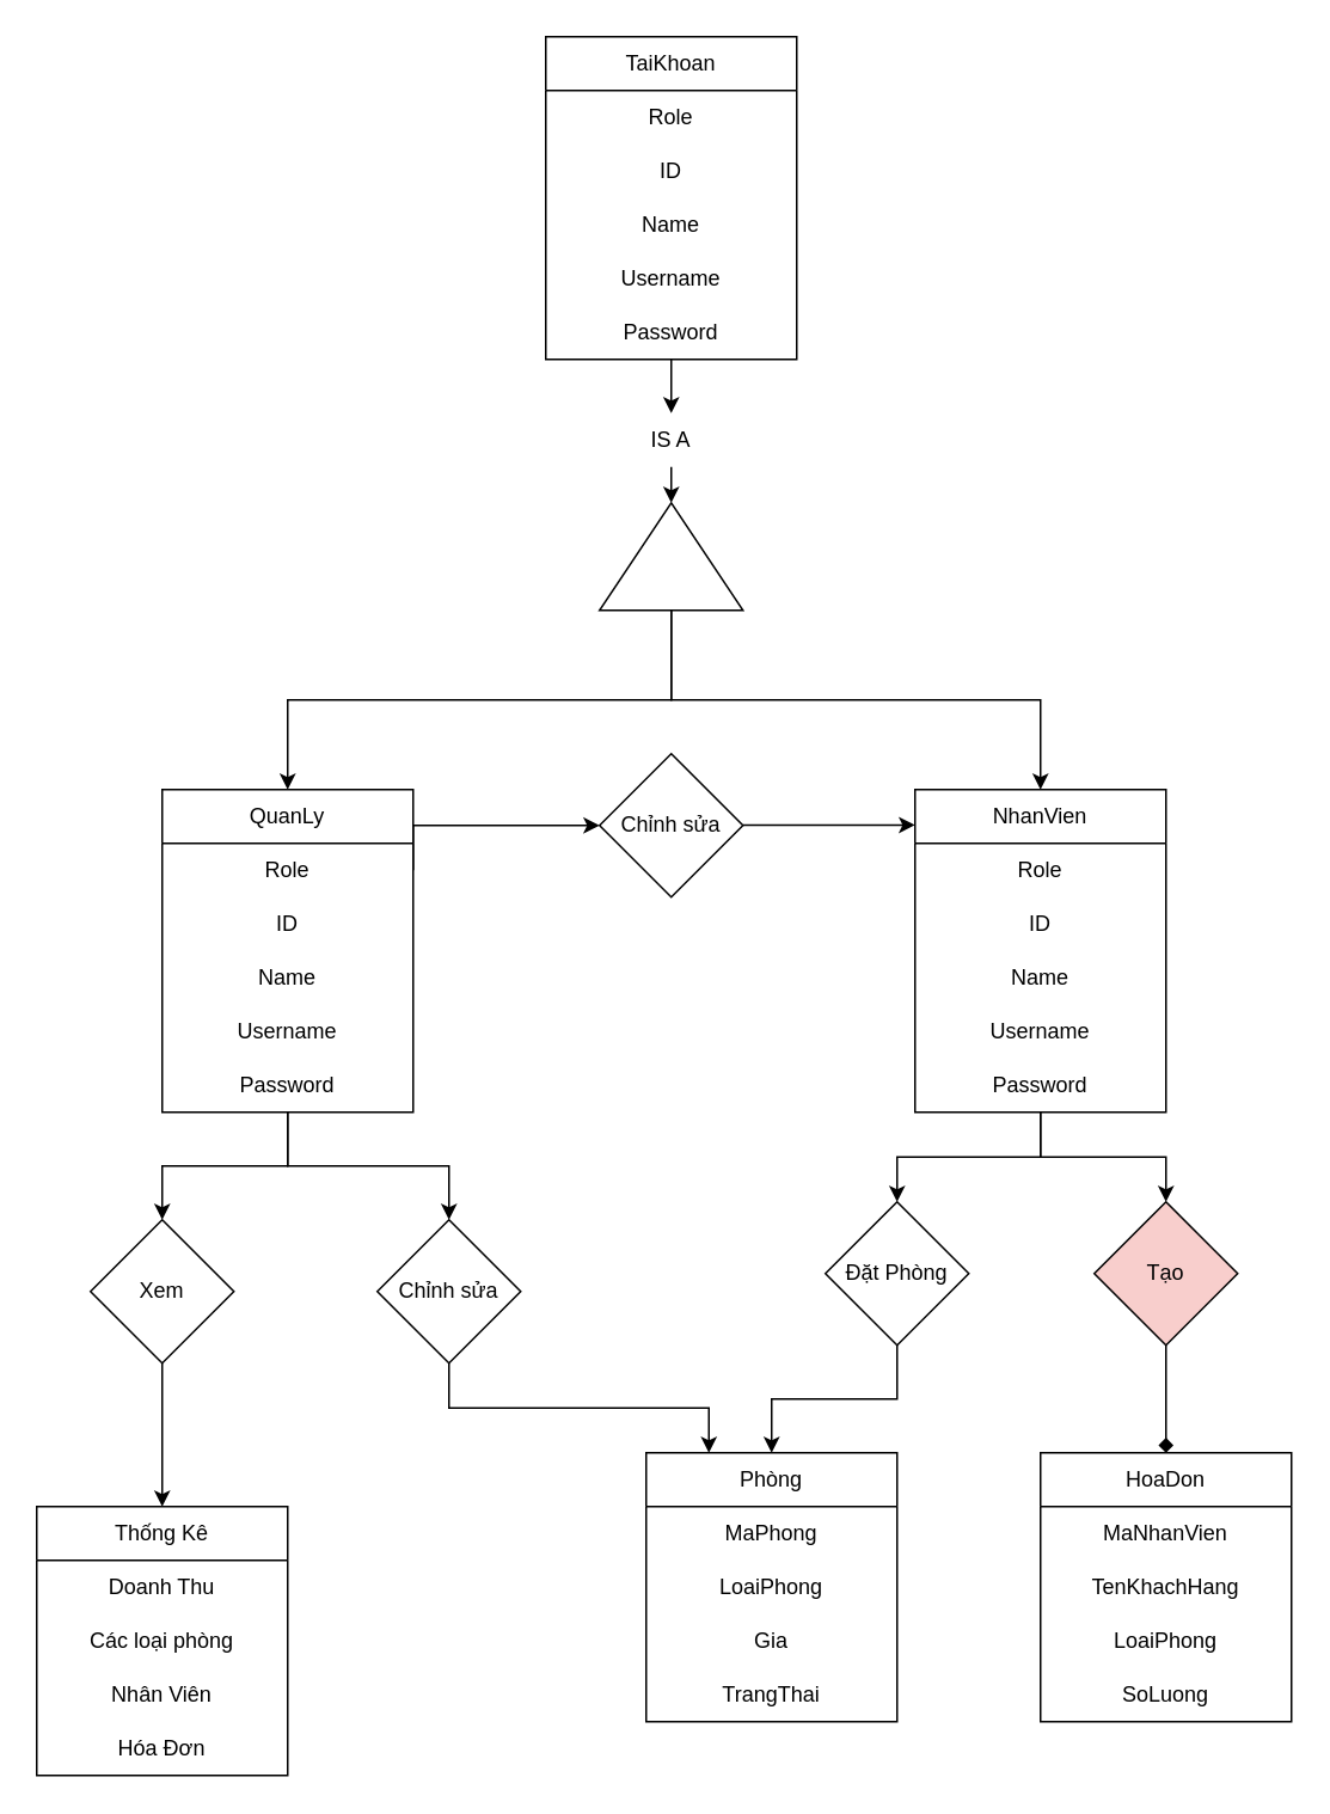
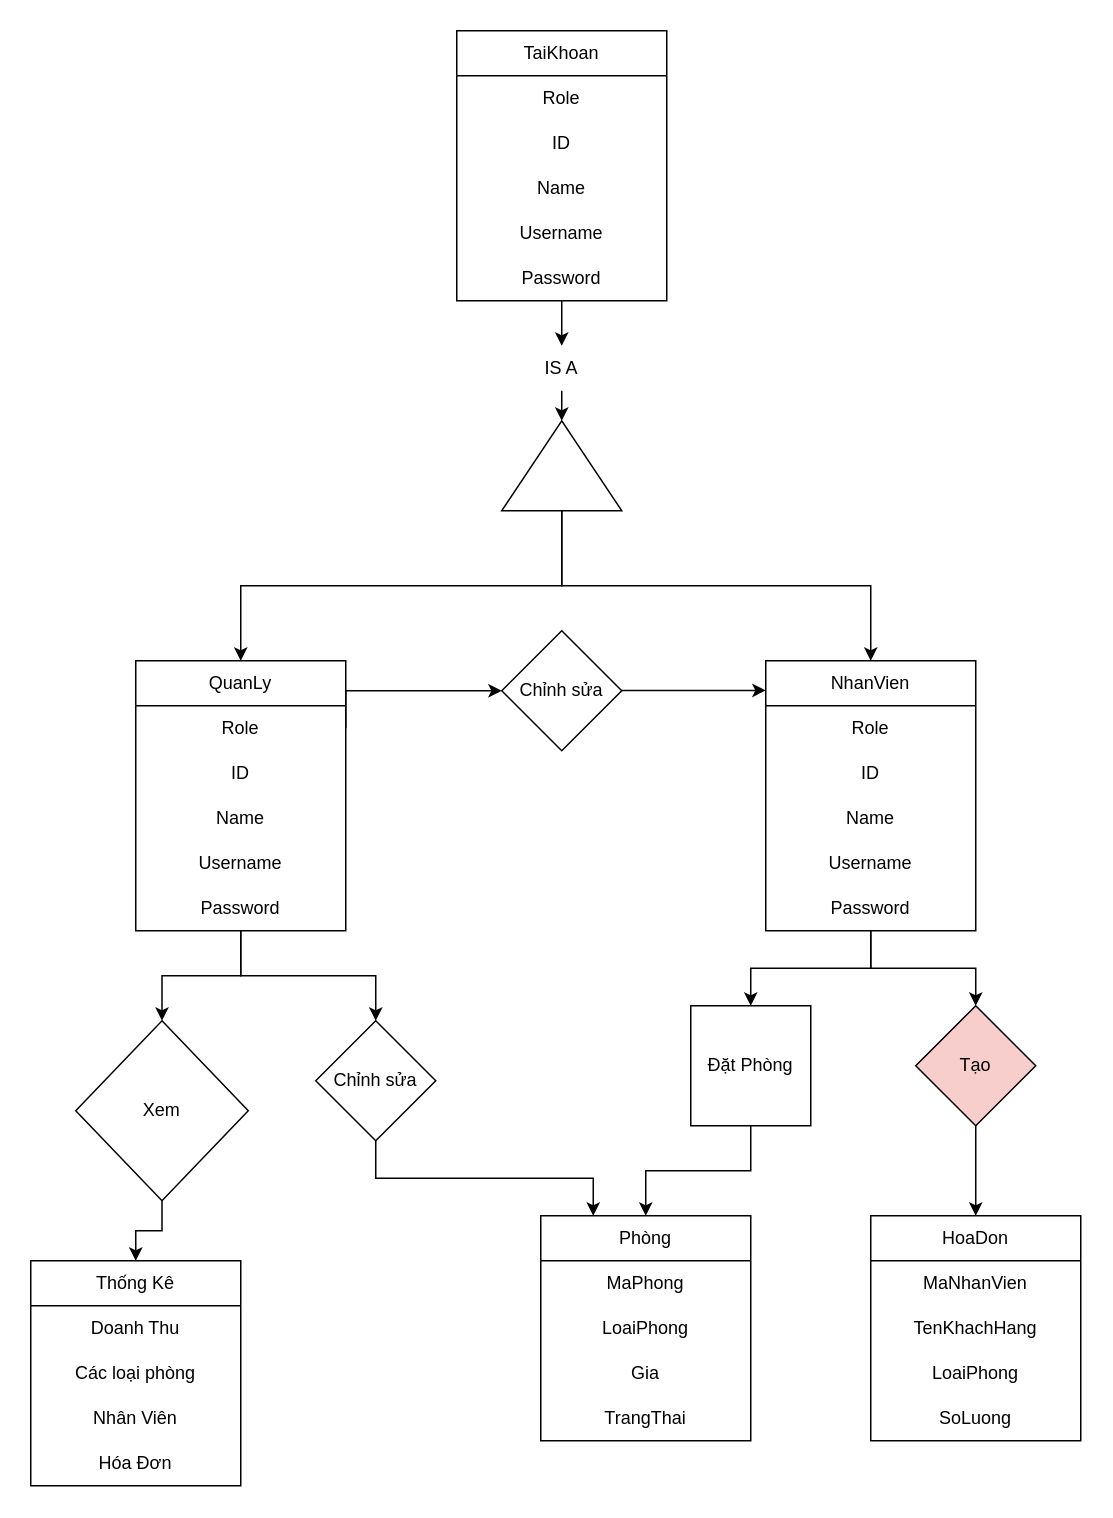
  <mxCell id="0" />
  <mxCell id="1" parent="0" />
  <mxCell id="2" value="TaiKhoan" style="swimlane;fontStyle=0;childLayout=stackLayout;horizontal=1;startSize=30;horizontalStack=0;resizeParent=1;resizeParentMax=0;resizeLast=0;collapsible=1;marginBottom=0;whiteSpace=wrap;html=1;align=center;" parent="1" vertex="1"><mxGeometry x="304" y="20" width="140" height="180" as="geometry" /></mxCell>
  <mxCell id="3" value="Role" style="text;strokeColor=none;fillColor=none;align=center;verticalAlign=middle;spacingLeft=4;spacingRight=4;overflow=hidden;points=[[0,0.5],[1,0.5]];portConstraint=eastwest;rotatable=0;whiteSpace=wrap;html=1;" parent="2" vertex="1"><mxGeometry y="30" width="140" height="30" as="geometry" /></mxCell>
  <mxCell id="4" value="ID" style="text;strokeColor=none;fillColor=none;align=center;verticalAlign=middle;spacingLeft=4;spacingRight=4;overflow=hidden;points=[[0,0.5],[1,0.5]];portConstraint=eastwest;rotatable=0;whiteSpace=wrap;html=1;" parent="2" vertex="1"><mxGeometry y="60" width="140" height="30" as="geometry" /></mxCell>
  <mxCell id="5" value="Name" style="text;strokeColor=none;fillColor=none;align=center;verticalAlign=middle;spacingLeft=4;spacingRight=4;overflow=hidden;points=[[0,0.5],[1,0.5]];portConstraint=eastwest;rotatable=0;whiteSpace=wrap;html=1;" parent="2" vertex="1"><mxGeometry y="90" width="140" height="30" as="geometry" /></mxCell>
  <mxCell id="6" value="Username" style="text;html=1;align=center;verticalAlign=middle;whiteSpace=wrap;rounded=0;" parent="2" vertex="1"><mxGeometry y="120" width="140" height="30" as="geometry" /></mxCell>
  <mxCell id="7" value="Password" style="text;html=1;align=center;verticalAlign=middle;whiteSpace=wrap;rounded=0;" parent="2" vertex="1"><mxGeometry y="150" width="140" height="30" as="geometry" /></mxCell>
  <mxCell id="8" style="edgeStyle=orthogonalEdgeStyle;rounded=0;orthogonalLoop=1;jettySize=auto;html=1;exitX=0.5;exitY=1;exitDx=0;exitDy=0;entryX=1;entryY=0.5;entryDx=0;entryDy=0;align=center;" parent="1" source="9" target="12" edge="1"><mxGeometry relative="1" as="geometry" /></mxCell>
  <mxCell id="9" value="IS A" style="text;html=1;align=center;verticalAlign=middle;whiteSpace=wrap;rounded=0;" parent="1" vertex="1"><mxGeometry x="344" y="230" width="60" height="30" as="geometry" /></mxCell>
  <mxCell id="10" style="edgeStyle=orthogonalEdgeStyle;rounded=0;orthogonalLoop=1;jettySize=auto;html=1;exitX=0;exitY=0.5;exitDx=0;exitDy=0;entryX=0.5;entryY=0;entryDx=0;entryDy=0;align=center;" parent="1" source="12" target="13" edge="1"><mxGeometry relative="1" as="geometry" /></mxCell>
  <mxCell id="11" style="edgeStyle=orthogonalEdgeStyle;rounded=0;orthogonalLoop=1;jettySize=auto;html=1;exitX=0;exitY=0.5;exitDx=0;exitDy=0;entryX=0.5;entryY=0;entryDx=0;entryDy=0;align=center;" parent="1" source="12" target="19" edge="1"><mxGeometry relative="1" as="geometry" /></mxCell>
  <mxCell id="12" value="" style="triangle;whiteSpace=wrap;html=1;rotation=-90;align=center;" parent="1" vertex="1"><mxGeometry x="344" y="270" width="60" height="80" as="geometry" /></mxCell>
  <mxCell id="13" value="QuanLy" style="swimlane;fontStyle=0;childLayout=stackLayout;horizontal=1;startSize=30;horizontalStack=0;resizeParent=1;resizeParentMax=0;resizeLast=0;collapsible=1;marginBottom=0;whiteSpace=wrap;html=1;align=center;" parent="1" vertex="1"><mxGeometry x="90" y="440" width="140" height="180" as="geometry" /></mxCell>
  <mxCell id="14" value="Role" style="text;strokeColor=none;fillColor=none;align=center;verticalAlign=middle;spacingLeft=4;spacingRight=4;overflow=hidden;points=[[0,0.5],[1,0.5]];portConstraint=eastwest;rotatable=0;whiteSpace=wrap;html=1;" parent="13" vertex="1"><mxGeometry y="30" width="140" height="30" as="geometry" /></mxCell>
  <mxCell id="15" value="ID" style="text;strokeColor=none;fillColor=none;align=center;verticalAlign=middle;spacingLeft=4;spacingRight=4;overflow=hidden;points=[[0,0.5],[1,0.5]];portConstraint=eastwest;rotatable=0;whiteSpace=wrap;html=1;" parent="13" vertex="1"><mxGeometry y="60" width="140" height="30" as="geometry" /></mxCell>
  <mxCell id="16" value="Name" style="text;strokeColor=none;fillColor=none;align=center;verticalAlign=middle;spacingLeft=4;spacingRight=4;overflow=hidden;points=[[0,0.5],[1,0.5]];portConstraint=eastwest;rotatable=0;whiteSpace=wrap;html=1;" parent="13" vertex="1"><mxGeometry y="90" width="140" height="30" as="geometry" /></mxCell>
  <mxCell id="17" value="Username" style="text;html=1;align=center;verticalAlign=middle;whiteSpace=wrap;rounded=0;" parent="13" vertex="1"><mxGeometry y="120" width="140" height="30" as="geometry" /></mxCell>
  <mxCell id="18" value="Password" style="text;html=1;align=center;verticalAlign=middle;whiteSpace=wrap;rounded=0;" parent="13" vertex="1"><mxGeometry y="150" width="140" height="30" as="geometry" /></mxCell>
  <mxCell id="19" value="NhanVien" style="swimlane;fontStyle=0;childLayout=stackLayout;horizontal=1;startSize=30;horizontalStack=0;resizeParent=1;resizeParentMax=0;resizeLast=0;collapsible=1;marginBottom=0;whiteSpace=wrap;html=1;align=center;" parent="1" vertex="1"><mxGeometry x="510" y="440" width="140" height="180" as="geometry" /></mxCell>
  <mxCell id="20" value="Role" style="text;strokeColor=none;fillColor=none;align=center;verticalAlign=middle;spacingLeft=4;spacingRight=4;overflow=hidden;points=[[0,0.5],[1,0.5]];portConstraint=eastwest;rotatable=0;whiteSpace=wrap;html=1;" parent="19" vertex="1"><mxGeometry y="30" width="140" height="30" as="geometry" /></mxCell>
  <mxCell id="21" value="ID" style="text;strokeColor=none;fillColor=none;align=center;verticalAlign=middle;spacingLeft=4;spacingRight=4;overflow=hidden;points=[[0,0.5],[1,0.5]];portConstraint=eastwest;rotatable=0;whiteSpace=wrap;html=1;" parent="19" vertex="1"><mxGeometry y="60" width="140" height="30" as="geometry" /></mxCell>
  <mxCell id="22" value="Name" style="text;strokeColor=none;fillColor=none;align=center;verticalAlign=middle;spacingLeft=4;spacingRight=4;overflow=hidden;points=[[0,0.5],[1,0.5]];portConstraint=eastwest;rotatable=0;whiteSpace=wrap;html=1;" parent="19" vertex="1"><mxGeometry y="90" width="140" height="30" as="geometry" /></mxCell>
  <mxCell id="23" value="Username" style="text;html=1;align=center;verticalAlign=middle;whiteSpace=wrap;rounded=0;" parent="19" vertex="1"><mxGeometry y="120" width="140" height="30" as="geometry" /></mxCell>
  <mxCell id="24" value="Password" style="text;html=1;align=center;verticalAlign=middle;whiteSpace=wrap;rounded=0;" parent="19" vertex="1"><mxGeometry y="150" width="140" height="30" as="geometry" /></mxCell>
  <mxCell id="25" value="Phòng" style="swimlane;fontStyle=0;childLayout=stackLayout;horizontal=1;startSize=30;horizontalStack=0;resizeParent=1;resizeParentMax=0;resizeLast=0;collapsible=1;marginBottom=0;whiteSpace=wrap;html=1;align=center;" parent="1" vertex="1"><mxGeometry x="360" y="810" width="140" height="150" as="geometry" /></mxCell>
  <mxCell id="26" value="MaPhong" style="text;strokeColor=none;fillColor=none;align=center;verticalAlign=middle;spacingLeft=4;spacingRight=4;overflow=hidden;points=[[0,0.5],[1,0.5]];portConstraint=eastwest;rotatable=0;whiteSpace=wrap;html=1;" parent="25" vertex="1"><mxGeometry y="30" width="140" height="30" as="geometry" /></mxCell>
  <mxCell id="27" value="LoaiPhong" style="text;strokeColor=none;fillColor=none;align=center;verticalAlign=middle;spacingLeft=4;spacingRight=4;overflow=hidden;points=[[0,0.5],[1,0.5]];portConstraint=eastwest;rotatable=0;whiteSpace=wrap;html=1;" parent="25" vertex="1"><mxGeometry y="60" width="140" height="30" as="geometry" /></mxCell>
  <mxCell id="28" value="Gia" style="text;html=1;align=center;verticalAlign=middle;whiteSpace=wrap;rounded=0;" parent="25" vertex="1"><mxGeometry y="90" width="140" height="30" as="geometry" /></mxCell>
  <mxCell id="29" value="TrangThai" style="text;html=1;align=center;verticalAlign=middle;whiteSpace=wrap;rounded=0;" parent="25" vertex="1"><mxGeometry y="120" width="140" height="30" as="geometry" /></mxCell>
  <mxCell id="30" value="HoaDon" style="swimlane;fontStyle=0;childLayout=stackLayout;horizontal=1;startSize=30;horizontalStack=0;resizeParent=1;resizeParentMax=0;resizeLast=0;collapsible=1;marginBottom=0;whiteSpace=wrap;html=1;align=center;" parent="1" vertex="1"><mxGeometry x="580" y="810" width="140" height="150" as="geometry" /></mxCell>
  <mxCell id="31" value="MaNhanVien" style="text;strokeColor=none;fillColor=none;align=center;verticalAlign=middle;spacingLeft=4;spacingRight=4;overflow=hidden;points=[[0,0.5],[1,0.5]];portConstraint=eastwest;rotatable=0;whiteSpace=wrap;html=1;" parent="30" vertex="1"><mxGeometry y="30" width="140" height="30" as="geometry" /></mxCell>
  <mxCell id="32" value="TenKhachHang" style="text;strokeColor=none;fillColor=none;align=center;verticalAlign=middle;spacingLeft=4;spacingRight=4;overflow=hidden;points=[[0,0.5],[1,0.5]];portConstraint=eastwest;rotatable=0;whiteSpace=wrap;html=1;" parent="30" vertex="1"><mxGeometry y="60" width="140" height="30" as="geometry" /></mxCell>
  <mxCell id="33" value="LoaiPhong" style="text;strokeColor=none;fillColor=none;align=center;verticalAlign=middle;spacingLeft=4;spacingRight=4;overflow=hidden;points=[[0,0.5],[1,0.5]];portConstraint=eastwest;rotatable=0;whiteSpace=wrap;html=1;" parent="30" vertex="1"><mxGeometry y="90" width="140" height="30" as="geometry" /></mxCell>
  <mxCell id="34" value="SoLuong" style="text;html=1;align=center;verticalAlign=middle;whiteSpace=wrap;rounded=0;" parent="30" vertex="1"><mxGeometry y="120" width="140" height="30" as="geometry" /></mxCell>
  <mxCell id="35" style="edgeStyle=orthogonalEdgeStyle;rounded=0;orthogonalLoop=1;jettySize=auto;html=1;exitX=0.5;exitY=1;exitDx=0;exitDy=0;entryX=0.5;entryY=0;entryDx=0;entryDy=0;align=center;" parent="1" source="37" target="25" edge="1"><mxGeometry relative="1" as="geometry" /></mxCell>
  <mxCell id="36" value="" style="edgeStyle=orthogonalEdgeStyle;rounded=0;orthogonalLoop=1;jettySize=auto;html=1;exitX=0.5;exitY=1;exitDx=0;exitDy=0;entryX=0.5;entryY=0;entryDx=0;entryDy=0;align=center;" parent="1" source="24" target="37" edge="1"><mxGeometry relative="1" as="geometry"><mxPoint x="570" y="550" as="sourcePoint" /><mxPoint x="430" y="740" as="targetPoint" /></mxGeometry></mxCell>
- <mxCell id="37" value="Đặt Phòng" style="rhombus;whiteSpace=wrap;html=1;align=center;" parent="1" vertex="1"><mxGeometry x="460" y="670" width="80" height="80" as="geometry" /></mxCell>
+ <mxCell id="37" value="Đặt Phòng" style="whiteSpace=wrap;html=1;align=center;rounded=0;" parent="1" vertex="1"><mxGeometry x="460" y="670" width="80" height="80" as="geometry" /></mxCell>
  <mxCell id="38" style="edgeStyle=orthogonalEdgeStyle;rounded=0;orthogonalLoop=1;jettySize=auto;html=1;exitX=0.5;exitY=1;exitDx=0;exitDy=0;entryX=0.5;entryY=0;entryDx=0;entryDy=0;align=center;" parent="1" source="7" target="9" edge="1"><mxGeometry relative="1" as="geometry" /></mxCell>
- <mxCell id="39" style="edgeStyle=orthogonalEdgeStyle;rounded=0;orthogonalLoop=1;jettySize=auto;html=1;exitX=0.5;exitY=1;exitDx=0;exitDy=0;entryX=0.5;entryY=0;entryDx=0;entryDy=0;align=center;endArrow=diamond;" parent="1" source="41" target="30" edge="1"><mxGeometry relative="1" as="geometry" /></mxCell>
+ <mxCell id="39" style="edgeStyle=orthogonalEdgeStyle;rounded=0;orthogonalLoop=1;jettySize=auto;html=1;exitX=0.5;exitY=1;exitDx=0;exitDy=0;entryX=0.5;entryY=0;entryDx=0;entryDy=0;align=center;" parent="1" source="41" target="30" edge="1"><mxGeometry relative="1" as="geometry" /></mxCell>
  <mxCell id="40" value="" style="edgeStyle=orthogonalEdgeStyle;rounded=0;orthogonalLoop=1;jettySize=auto;html=1;exitX=0.5;exitY=1;exitDx=0;exitDy=0;entryX=0.5;entryY=0;entryDx=0;entryDy=0;align=center;" parent="1" source="24" target="41" edge="1"><mxGeometry relative="1" as="geometry"><mxPoint x="570" y="590" as="sourcePoint" /><mxPoint x="650" y="810" as="targetPoint" /></mxGeometry></mxCell>
  <mxCell id="41" value="Tạo" style="rhombus;whiteSpace=wrap;html=1;align=center;fillColor=#f8cecc;" parent="1" vertex="1"><mxGeometry x="610" y="670" width="80" height="80" as="geometry" /></mxCell>
  <mxCell id="42" value="Thống Kê" style="swimlane;fontStyle=0;childLayout=stackLayout;horizontal=1;startSize=30;horizontalStack=0;resizeParent=1;resizeParentMax=0;resizeLast=0;collapsible=1;marginBottom=0;whiteSpace=wrap;html=1;align=center;" parent="1" vertex="1"><mxGeometry x="20" y="840" width="140" height="150" as="geometry" /></mxCell>
  <mxCell id="43" value="Doanh Thu" style="text;strokeColor=none;fillColor=none;align=center;verticalAlign=middle;spacingLeft=4;spacingRight=4;overflow=hidden;points=[[0,0.5],[1,0.5]];portConstraint=eastwest;rotatable=0;whiteSpace=wrap;html=1;" parent="42" vertex="1"><mxGeometry y="30" width="140" height="30" as="geometry" /></mxCell>
  <mxCell id="44" value="Các loại phòng" style="text;strokeColor=none;fillColor=none;align=center;verticalAlign=middle;spacingLeft=4;spacingRight=4;overflow=hidden;points=[[0,0.5],[1,0.5]];portConstraint=eastwest;rotatable=0;whiteSpace=wrap;html=1;" parent="42" vertex="1"><mxGeometry y="60" width="140" height="30" as="geometry" /></mxCell>
  <mxCell id="45" value="Nhân Viên" style="text;strokeColor=none;fillColor=none;align=center;verticalAlign=middle;spacingLeft=4;spacingRight=4;overflow=hidden;points=[[0,0.5],[1,0.5]];portConstraint=eastwest;rotatable=0;whiteSpace=wrap;html=1;" parent="42" vertex="1"><mxGeometry y="90" width="140" height="30" as="geometry" /></mxCell>
  <mxCell id="46" value="Hóa Đơn" style="text;html=1;align=center;verticalAlign=middle;whiteSpace=wrap;rounded=0;" vertex="1" parent="42"><mxGeometry y="120" width="140" height="30" as="geometry" /></mxCell>
  <mxCell id="47" style="edgeStyle=orthogonalEdgeStyle;rounded=0;orthogonalLoop=1;jettySize=auto;html=1;exitX=0.5;exitY=1;exitDx=0;exitDy=0;entryX=0.5;entryY=0;entryDx=0;entryDy=0;align=center;" parent="1" source="49" target="42" edge="1"><mxGeometry relative="1" as="geometry" /></mxCell>
  <mxCell id="48" value="" style="edgeStyle=orthogonalEdgeStyle;rounded=0;orthogonalLoop=1;jettySize=auto;html=1;exitX=0.5;exitY=1;exitDx=0;exitDy=0;entryX=0.5;entryY=0;entryDx=0;entryDy=0;align=center;" parent="1" source="18" target="49" edge="1"><mxGeometry relative="1" as="geometry"><mxPoint x="160" y="590" as="sourcePoint" /><mxPoint x="160" y="750" as="targetPoint" /></mxGeometry></mxCell>
- <mxCell id="49" value="Xem" style="rhombus;whiteSpace=wrap;html=1;align=center;" parent="1" vertex="1"><mxGeometry x="50" y="680" width="80" height="80" as="geometry" /></mxCell>
+ <mxCell id="49" value="Xem" style="rhombus;whiteSpace=wrap;html=1;align=center;" parent="1" vertex="1"><mxGeometry x="50" y="680" width="115" height="120" as="geometry" /></mxCell>
  <mxCell id="50" style="edgeStyle=orthogonalEdgeStyle;rounded=0;orthogonalLoop=1;jettySize=auto;html=1;exitX=1;exitY=0.5;exitDx=0;exitDy=0;entryX=0;entryY=0.11;entryDx=0;entryDy=0;entryPerimeter=0;align=center;" parent="1" source="51" target="19" edge="1"><mxGeometry relative="1" as="geometry"><mxPoint x="414" y="440" as="sourcePoint" /><mxPoint x="510" y="465" as="targetPoint" /><Array as="points"><mxPoint x="510" y="460" /></Array></mxGeometry></mxCell>
  <mxCell id="51" value="Chỉnh sửa" style="rhombus;whiteSpace=wrap;html=1;align=center;" parent="1" vertex="1"><mxGeometry x="334" y="420" width="80" height="80" as="geometry" /></mxCell>
  <mxCell id="52" value="" style="edgeStyle=orthogonalEdgeStyle;rounded=0;orthogonalLoop=1;jettySize=auto;html=1;exitX=1;exitY=0.5;exitDx=0;exitDy=0;entryX=0;entryY=0.5;entryDx=0;entryDy=0;align=center;" parent="1" source="14" target="51" edge="1"><mxGeometry relative="1" as="geometry"><mxPoint x="230" y="485" as="sourcePoint" /><mxPoint x="334" y="460" as="targetPoint" /><Array as="points"><mxPoint x="230" y="460" /></Array></mxGeometry></mxCell>
  <mxCell id="53" style="edgeStyle=orthogonalEdgeStyle;rounded=0;orthogonalLoop=1;jettySize=auto;html=1;exitX=0.5;exitY=1;exitDx=0;exitDy=0;entryX=0.25;entryY=0;entryDx=0;entryDy=0;align=center;" parent="1" source="55" target="25" edge="1"><mxGeometry relative="1" as="geometry" /></mxCell>
  <mxCell id="54" value="" style="edgeStyle=orthogonalEdgeStyle;rounded=0;orthogonalLoop=1;jettySize=auto;html=1;exitX=0.5;exitY=1;exitDx=0;exitDy=0;entryX=0.5;entryY=0;entryDx=0;entryDy=0;align=center;" parent="1" source="18" target="55" edge="1"><mxGeometry relative="1" as="geometry"><mxPoint x="160" y="620" as="sourcePoint" /><mxPoint x="395" y="810" as="targetPoint" /></mxGeometry></mxCell>
  <mxCell id="55" value="Chỉnh sửa" style="rhombus;whiteSpace=wrap;html=1;align=center;" parent="1" vertex="1"><mxGeometry x="210" y="680" width="80" height="80" as="geometry" /></mxCell>
